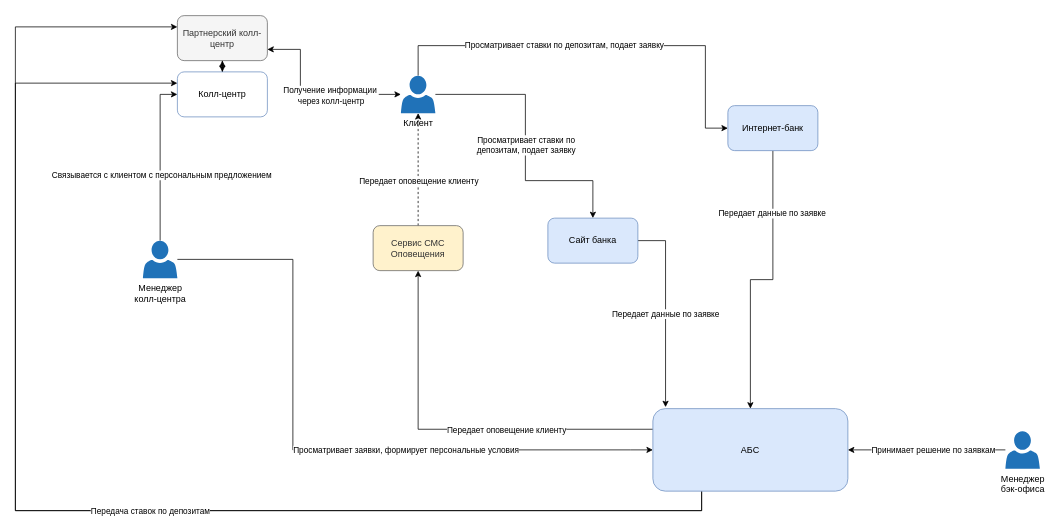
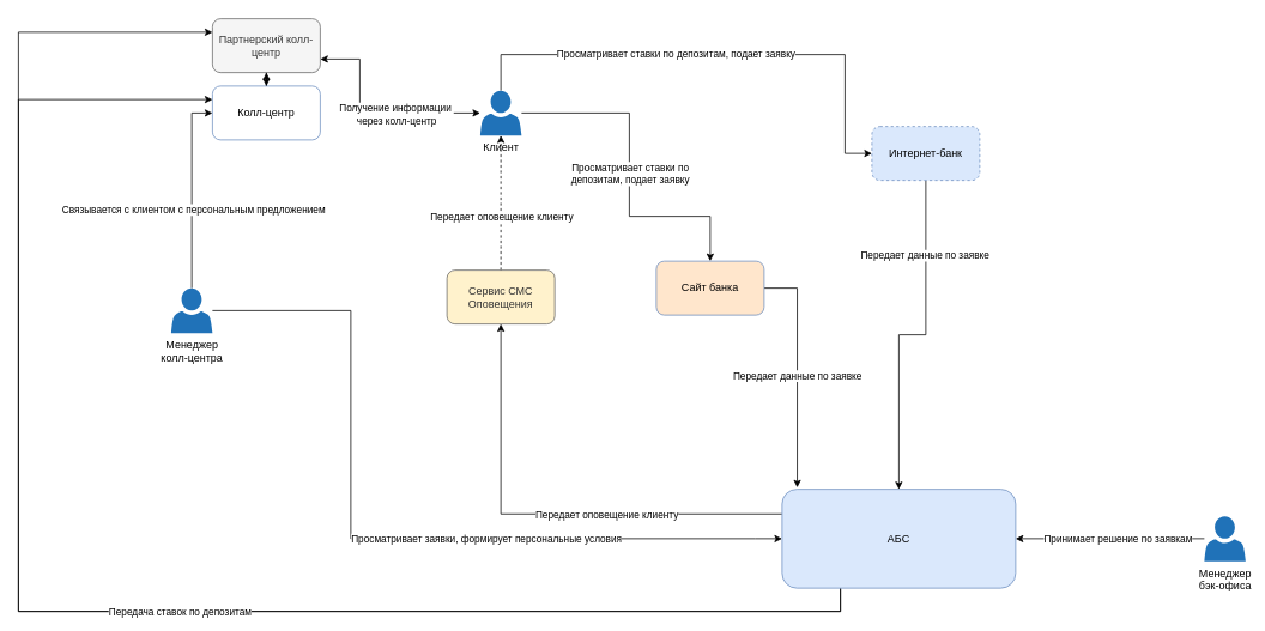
  <mxCell id="0" />
  <mxCell id="1" parent="0" />
  <mxCell id="2" style="edgeStyle=orthogonalEdgeStyle;rounded=0;orthogonalLoop=1;jettySize=auto;html=1;entryX=0.5;entryY=0;entryDx=0;entryDy=0;" parent="1" source="6" target="25" edge="1"><mxGeometry relative="1" as="geometry"><Array as="points"><mxPoint x="700" y="125" /><mxPoint x="700" y="240" /><mxPoint x="790" y="240" /></Array></mxGeometry></mxCell>
  <mxCell id="3" value="Просматривает ставки по &lt;br&gt;депозитам, подает заявку" style="edgeLabel;html=1;align=center;verticalAlign=middle;resizable=0;points=[];" parent="2" vertex="1" connectable="0"><mxGeometry x="-0.236" relative="1" as="geometry"><mxPoint y="44" as="offset" /></mxGeometry></mxCell>
  <mxCell id="4" style="edgeStyle=orthogonalEdgeStyle;rounded=0;orthogonalLoop=1;jettySize=auto;html=1;entryX=0;entryY=0.5;entryDx=0;entryDy=0;" parent="1" source="6" target="28" edge="1"><mxGeometry relative="1" as="geometry"><Array as="points"><mxPoint x="557" y="60" /><mxPoint x="940" y="60" /><mxPoint x="940" y="170" /></Array></mxGeometry></mxCell>
  <mxCell id="5" value="Просматривает ставки по депозитам, подает заявку" style="edgeLabel;html=1;align=center;verticalAlign=middle;resizable=0;points=[];" parent="4" vertex="1" connectable="0"><mxGeometry x="0.085" y="2" relative="1" as="geometry"><mxPoint x="-71" as="offset" /></mxGeometry></mxCell>
  <mxCell id="6" value="Клиент" style="sketch=0;pointerEvents=1;shadow=0;dashed=0;html=1;strokeColor=none;labelPosition=center;verticalLabelPosition=bottom;verticalAlign=top;outlineConnect=0;align=center;shape=mxgraph.office.users.user;fillColor=#2072B8;" parent="1" vertex="1"><mxGeometry x="534" y="100" width="46" height="50" as="geometry" /></mxCell>
  <mxCell id="7" style="edgeStyle=orthogonalEdgeStyle;rounded=0;orthogonalLoop=1;jettySize=auto;html=1;entryX=0;entryY=0.5;entryDx=0;entryDy=0;" parent="1" source="11" target="19" edge="1"><mxGeometry relative="1" as="geometry"><Array as="points"><mxPoint x="390" y="345" /><mxPoint x="390" y="599" /><mxPoint x="840" y="599" /></Array></mxGeometry></mxCell>
  <mxCell id="8" value="Просматривает заявки, формирует персональные условия" style="edgeLabel;html=1;align=center;verticalAlign=middle;resizable=0;points=[];" parent="7" vertex="1" connectable="0"><mxGeometry x="0.256" relative="1" as="geometry"><mxPoint as="offset" /></mxGeometry></mxCell>
  <mxCell id="9" style="edgeStyle=orthogonalEdgeStyle;rounded=0;orthogonalLoop=1;jettySize=auto;html=1;entryX=0;entryY=0.5;entryDx=0;entryDy=0;" parent="1" source="11" target="30" edge="1"><mxGeometry relative="1" as="geometry" /></mxCell>
  <mxCell id="10" value="Связывается с клиентом с персональным предложением" style="edgeLabel;html=1;align=center;verticalAlign=middle;resizable=0;points=[];" parent="9" vertex="1" connectable="0"><mxGeometry x="-0.197" y="-1" relative="1" as="geometry"><mxPoint as="offset" /></mxGeometry></mxCell>
  <mxCell id="11" value="Менеджер&lt;br&gt;колл-центра" style="sketch=0;pointerEvents=1;shadow=0;dashed=0;html=1;strokeColor=none;labelPosition=center;verticalLabelPosition=bottom;verticalAlign=top;outlineConnect=0;align=center;shape=mxgraph.office.users.user;fillColor=#2072B8;" parent="1" vertex="1"><mxGeometry x="190" y="320" width="46" height="50" as="geometry" /></mxCell>
  <mxCell id="12" style="edgeStyle=orthogonalEdgeStyle;rounded=0;orthogonalLoop=1;jettySize=auto;html=1;" parent="1" source="14" target="19" edge="1"><mxGeometry relative="1" as="geometry" /></mxCell>
  <mxCell id="13" value="Принимает решение по заявкам" style="edgeLabel;html=1;align=center;verticalAlign=middle;resizable=0;points=[];" parent="12" vertex="1" connectable="0"><mxGeometry x="-0.224" relative="1" as="geometry"><mxPoint x="-16" as="offset" /></mxGeometry></mxCell>
  <mxCell id="14" value="Менеджер&lt;br&gt;бэк-офиса" style="sketch=0;pointerEvents=1;shadow=0;dashed=0;html=1;strokeColor=none;labelPosition=center;verticalLabelPosition=bottom;verticalAlign=top;outlineConnect=0;align=center;shape=mxgraph.office.users.user;fillColor=#2072B8;" parent="1" vertex="1"><mxGeometry x="1340" y="574" width="46" height="50" as="geometry" /></mxCell>
  <mxCell id="15" style="edgeStyle=orthogonalEdgeStyle;rounded=0;orthogonalLoop=1;jettySize=auto;html=1;exitX=0;exitY=0.25;exitDx=0;exitDy=0;entryX=0.5;entryY=1;entryDx=0;entryDy=0;" parent="1" source="19" target="22" edge="1"><mxGeometry relative="1" as="geometry" /></mxCell>
  <mxCell id="16" value="Передает оповещение клиенту" style="edgeLabel;html=1;align=center;verticalAlign=middle;resizable=0;points=[];" parent="15" vertex="1" connectable="0"><mxGeometry x="-0.253" y="1" relative="1" as="geometry"><mxPoint as="offset" /></mxGeometry></mxCell>
  <mxCell id="17" style="edgeStyle=orthogonalEdgeStyle;rounded=0;orthogonalLoop=1;jettySize=auto;html=1;exitX=0.25;exitY=1;exitDx=0;exitDy=0;entryX=0;entryY=0.25;entryDx=0;entryDy=0;" edge="1" parent="1" source="19" target="30"><mxGeometry relative="1" as="geometry"><Array as="points"><mxPoint x="935" y="680" /><mxPoint x="20" y="680" /><mxPoint x="20" y="110" /></Array></mxGeometry></mxCell>
  <mxCell id="18" style="edgeStyle=orthogonalEdgeStyle;rounded=0;orthogonalLoop=1;jettySize=auto;html=1;exitX=0.25;exitY=1;exitDx=0;exitDy=0;entryX=0;entryY=0.25;entryDx=0;entryDy=0;" edge="1" parent="1" source="19" target="33"><mxGeometry relative="1" as="geometry"><Array as="points"><mxPoint x="935" y="680" /><mxPoint x="20" y="680" /><mxPoint x="20" y="35" /></Array></mxGeometry></mxCell>
  <mxCell id="19" value="АБС" style="rounded=1;whiteSpace=wrap;html=1;fillColor=#dae8fc;strokeColor=#6c8ebf;" parent="1" vertex="1"><mxGeometry x="870" y="544" width="260" height="110" as="geometry" /></mxCell>
  <mxCell id="20" style="edgeStyle=orthogonalEdgeStyle;rounded=0;orthogonalLoop=1;jettySize=auto;html=1;dashed=1;" parent="1" source="22" target="6" edge="1"><mxGeometry relative="1" as="geometry"><mxPoint y="370" as="targetPoint" x="580" /></mxGeometry></mxCell>
  <mxCell id="21" value="Передает оповещение клиенту" style="edgeLabel;html=1;align=center;verticalAlign=middle;resizable=0;points=[];" parent="20" vertex="1" connectable="0"><mxGeometry x="-0.307" y="-1" relative="1" as="geometry"><mxPoint x="-1" y="-8" as="offset" /></mxGeometry></mxCell>
  <mxCell id="22" value="Сервис СМС Оповещения" style="rounded=1;whiteSpace=wrap;html=1;fillColor=#fff2cc;fontColor=#333333;strokeColor=#666666;" parent="1" vertex="1"><mxGeometry x="497" y="300" width="120" height="60" as="geometry" /></mxCell>
  <mxCell id="23" style="edgeStyle=orthogonalEdgeStyle;rounded=0;orthogonalLoop=1;jettySize=auto;html=1;entryX=0.065;entryY=-0.018;entryDx=0;entryDy=0;entryPerimeter=0;" parent="1" source="25" target="19" edge="1"><mxGeometry relative="1" as="geometry" /></mxCell>
  <mxCell id="24" value="Передает данные по заявке" style="edgeLabel;html=1;align=center;verticalAlign=middle;resizable=0;points=[];" parent="23" vertex="1" connectable="0"><mxGeometry x="0.034" relative="1" as="geometry"><mxPoint as="offset" /></mxGeometry></mxCell>
- <mxCell id="25" value="Сайт банка" style="rounded=1;whiteSpace=wrap;html=1;fillColor=#dae8fc;strokeColor=#6c8ebf;" parent="1" vertex="1"><mxGeometry x="730" y="290" width="120" height="60" as="geometry" /></mxCell>
+ <mxCell id="25" value="Сайт банка" style="rounded=1;whiteSpace=wrap;html=1;fillColor=#ffe6cc;strokeColor=#6c8ebf;" parent="1" vertex="1"><mxGeometry x="730" y="290" width="120" height="60" as="geometry" /></mxCell>
  <mxCell id="26" style="edgeStyle=orthogonalEdgeStyle;rounded=0;orthogonalLoop=1;jettySize=auto;html=1;" parent="1" source="28" target="19" edge="1"><mxGeometry relative="1" as="geometry" /></mxCell>
  <mxCell id="27" value="Передает данные по заявке" style="edgeLabel;html=1;align=center;verticalAlign=middle;resizable=0;points=[];" parent="26" vertex="1" connectable="0"><mxGeometry x="-0.556" y="-2" relative="1" as="geometry"><mxPoint as="offset" /></mxGeometry></mxCell>
- <mxCell id="28" value="Интернет-банк" style="rounded=1;whiteSpace=wrap;html=1;fillColor=#dae8fc;strokeColor=#6c8ebf;" parent="1" vertex="1"><mxGeometry x="970" y="140" width="120" height="60" as="geometry" /></mxCell>
+ <mxCell id="28" value="Интернет-банк" style="rounded=1;whiteSpace=wrap;html=1;fillColor=#dae8fc;strokeColor=#6c8ebf;dashed=1;" parent="1" vertex="1"><mxGeometry x="970" y="140" width="120" height="60" as="geometry" /></mxCell>
  <mxCell id="29" style="edgeStyle=orthogonalEdgeStyle;rounded=0;orthogonalLoop=1;jettySize=auto;html=1;startArrow=classic;startFill=1;" parent="1" source="30" target="33" edge="1"><mxGeometry relative="1" as="geometry" /></mxCell>
  <mxCell id="30" value="Колл-центр" style="rounded=1;whiteSpace=wrap;html=1;fillColor=#ffffff;strokeColor=#6c8ebf;" parent="1" vertex="1"><mxGeometry x="236" y="95" width="120" height="60" as="geometry" /></mxCell>
  <mxCell id="31" style="edgeStyle=orthogonalEdgeStyle;rounded=0;orthogonalLoop=1;jettySize=auto;html=1;exitX=1;exitY=0.75;exitDx=0;exitDy=0;startArrow=classic;startFill=1;" edge="1" parent="1" source="33" target="6"><mxGeometry relative="1" as="geometry"><Array as="points"><mxPoint x="400" y="65" /><mxPoint x="400" y="125" /></Array></mxGeometry></mxCell>
  <mxCell id="32" value="Получение информации&amp;nbsp;&lt;div&gt;через колл-центр&lt;/div&gt;" style="edgeLabel;html=1;align=center;verticalAlign=middle;resizable=0;points=[];" vertex="1" connectable="0" parent="31"><mxGeometry x="0.21" y="-1" relative="1" as="geometry"><mxPoint as="offset" /></mxGeometry></mxCell>
  <mxCell id="33" value="Партнерский колл-центр" style="rounded=1;whiteSpace=wrap;html=1;fillColor=#f5f5f5;strokeColor=#666666;fontColor=#333333;" vertex="1" parent="1"><mxGeometry x="236" width="120" height="60" as="geometry" y="20" /></mxCell>
  <mxCell id="34" value="Передача ставок по депозитам" style="edgeLabel;html=1;align=center;verticalAlign=middle;resizable=0;points=[];" vertex="1" connectable="0" parent="1"><mxGeometry x="199.997" y="680" as="geometry" /></mxCell>
